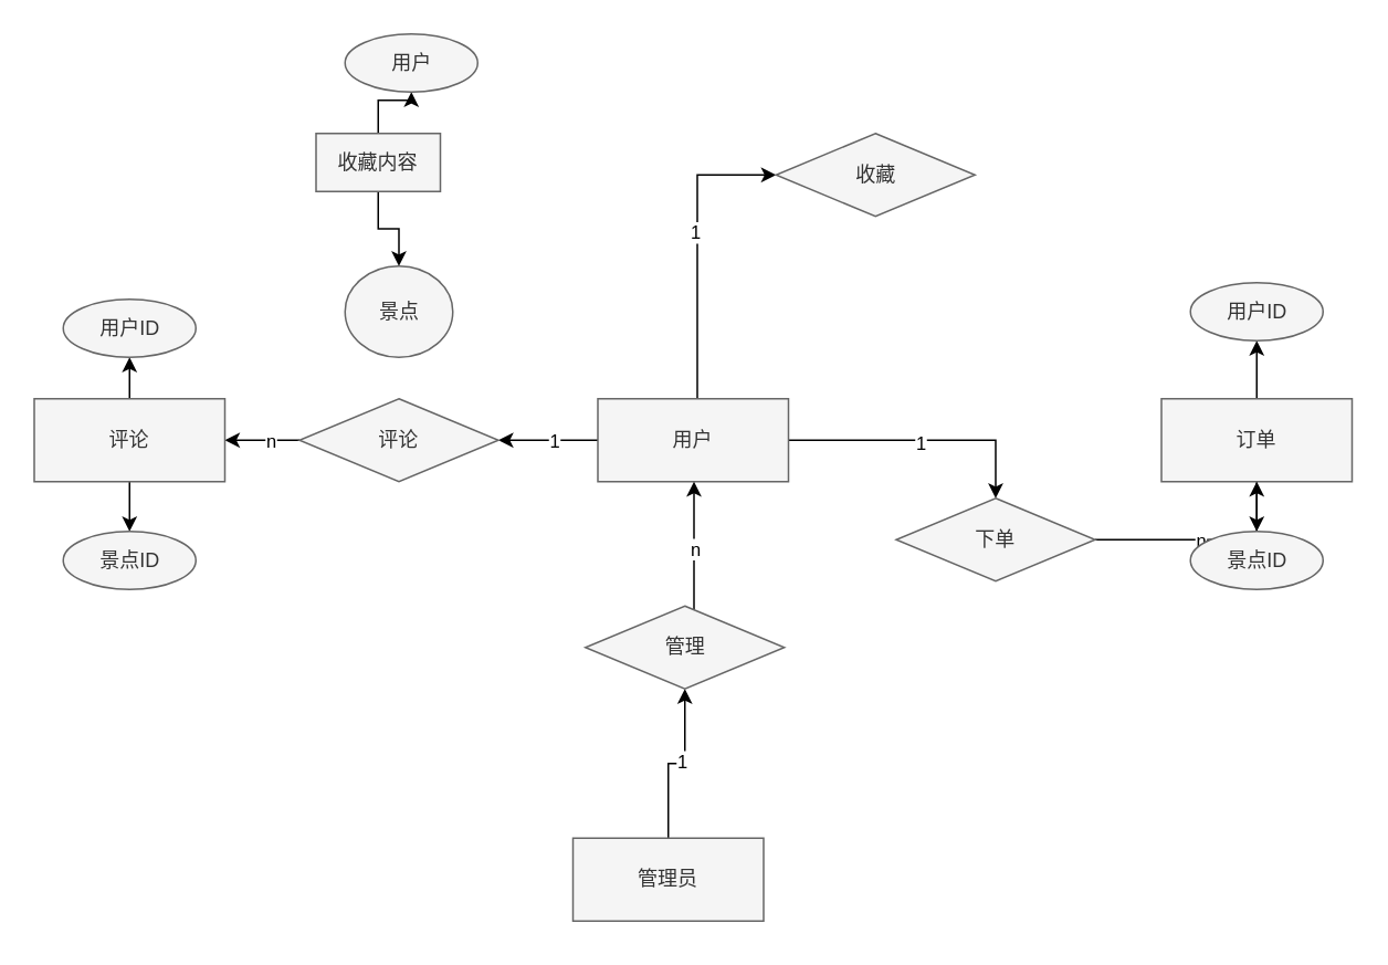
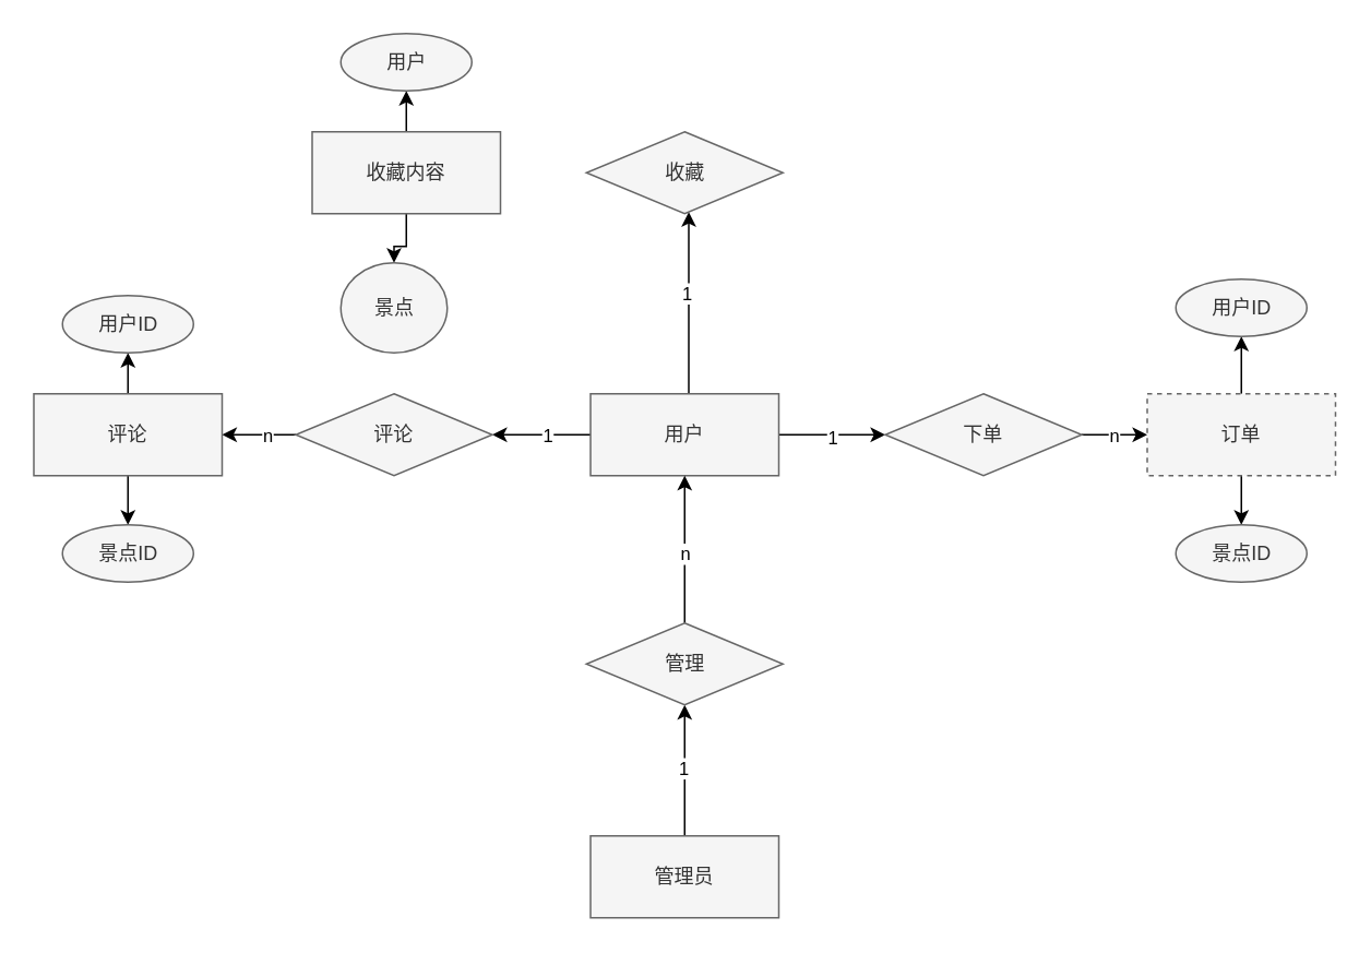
  <mxCell id="0" />
  <mxCell id="1" parent="0" />
  <mxCell id="2" style="edgeStyle=orthogonalEdgeStyle;rounded=0;orthogonalLoop=1;jettySize=auto;html=1;" edge="1" parent="1" source="8" target="17"><mxGeometry relative="1" as="geometry" /></mxCell>
  <mxCell id="3" value="1" style="edgeLabel;html=1;align=center;verticalAlign=middle;resizable=0;points=[];" vertex="1" connectable="0" parent="2"><mxGeometry x="-0.1" y="3" relative="1" as="geometry"><mxPoint y="-3" as="offset" /></mxGeometry></mxCell>
  <mxCell id="4" style="edgeStyle=orthogonalEdgeStyle;rounded=0;orthogonalLoop=1;jettySize=auto;html=1;" edge="1" parent="1" source="8" target="23"><mxGeometry relative="1" as="geometry"><Array as="points"><mxPoint x="420" y="180" /><mxPoint x="420" y="180" /></Array></mxGeometry></mxCell>
  <mxCell id="5" value="1" style="edgeLabel;html=1;align=center;verticalAlign=middle;resizable=0;points=[];" vertex="1" connectable="0" parent="4"><mxGeometry x="0.081" y="-3" relative="1" as="geometry"><mxPoint x="-5" y="-2" as="offset" /></mxGeometry></mxCell>
  <mxCell id="6" value="" style="edgeStyle=orthogonalEdgeStyle;rounded=0;orthogonalLoop=1;jettySize=auto;html=1;" edge="1" parent="1" source="8" target="31"><mxGeometry relative="1" as="geometry" /></mxCell>
  <mxCell id="7" value="1" style="edgeLabel;html=1;align=center;verticalAlign=middle;resizable=0;points=[];" vertex="1" connectable="0" parent="6"><mxGeometry x="-0.015" y="-1" relative="1" as="geometry"><mxPoint as="offset" /></mxGeometry></mxCell>
  <mxCell id="8" value="用户" style="rounded=0;whiteSpace=wrap;html=1;fillColor=#f5f5f5;fontColor=#333333;strokeColor=#666666;" vertex="1" parent="1"><mxGeometry x="360" y="240" width="115" height="50" as="geometry" /></mxCell>
  <mxCell id="9" style="edgeStyle=orthogonalEdgeStyle;rounded=0;orthogonalLoop=1;jettySize=auto;html=1;" edge="1" parent="1" source="11" target="14"><mxGeometry relative="1" as="geometry" /></mxCell>
  <mxCell id="10" value="1" style="edgeLabel;html=1;align=center;verticalAlign=middle;resizable=0;points=[];" vertex="1" connectable="0" parent="9"><mxGeometry x="0.044" y="2" relative="1" as="geometry"><mxPoint x="1" as="offset" /></mxGeometry></mxCell>
- <mxCell id="11" value="管理员" style="rounded=0;whiteSpace=wrap;html=1;fillColor=#f5f5f5;fontColor=#333333;strokeColor=#666666;" vertex="1" parent="1"><mxGeometry x="345" y="505" width="115" height="50" as="geometry" /></mxCell>
+ <mxCell id="11" value="管理员" style="rounded=0;whiteSpace=wrap;html=1;fillColor=#f5f5f5;fontColor=#333333;strokeColor=#666666;" vertex="1" parent="1"><mxGeometry x="360" y="510" width="115" height="50" as="geometry" /></mxCell>
  <mxCell id="12" style="edgeStyle=orthogonalEdgeStyle;rounded=0;orthogonalLoop=1;jettySize=auto;html=1;" edge="1" parent="1" source="14" target="8"><mxGeometry relative="1" as="geometry"><Array as="points"><mxPoint x="418" y="360" /><mxPoint x="418" y="360" /></Array></mxGeometry></mxCell>
  <mxCell id="13" value="n" style="edgeLabel;html=1;align=center;verticalAlign=middle;resizable=0;points=[];" vertex="1" connectable="0" parent="12"><mxGeometry x="-0.046" y="-1" relative="1" as="geometry"><mxPoint x="-1" as="offset" /></mxGeometry></mxCell>
- <mxCell id="14" value="管理" style="rhombus;whiteSpace=wrap;html=1;fillColor=#f5f5f5;fontColor=#333333;strokeColor=#666666;" vertex="1" parent="1"><mxGeometry x="352.5" y="365" width="120" height="50" as="geometry" /></mxCell>
+ <mxCell id="14" value="管理" style="rhombus;whiteSpace=wrap;html=1;fillColor=#f5f5f5;fontColor=#333333;strokeColor=#666666;" vertex="1" parent="1"><mxGeometry x="357.5" y="380" width="120" height="50" as="geometry" /></mxCell>
  <mxCell id="15" style="edgeStyle=orthogonalEdgeStyle;rounded=0;orthogonalLoop=1;jettySize=auto;html=1;entryX=1;entryY=0.5;entryDx=0;entryDy=0;" edge="1" parent="1" source="17" target="20"><mxGeometry relative="1" as="geometry" /></mxCell>
  <mxCell id="16" value="n" style="edgeLabel;html=1;align=center;verticalAlign=middle;resizable=0;points=[];" vertex="1" connectable="0" parent="15"><mxGeometry x="-0.2" relative="1" as="geometry"><mxPoint as="offset" /></mxGeometry></mxCell>
  <mxCell id="17" value="评论" style="rhombus;whiteSpace=wrap;html=1;fillColor=#f5f5f5;fontColor=#333333;strokeColor=#666666;" vertex="1" parent="1"><mxGeometry x="180" y="240" width="120" height="50" as="geometry" /></mxCell>
  <mxCell id="18" value="" style="edgeStyle=orthogonalEdgeStyle;rounded=0;orthogonalLoop=1;jettySize=auto;html=1;" edge="1" parent="1" source="20" target="21"><mxGeometry relative="1" as="geometry" /></mxCell>
  <mxCell id="19" value="" style="edgeStyle=orthogonalEdgeStyle;rounded=0;orthogonalLoop=1;jettySize=auto;html=1;" edge="1" parent="1" source="20" target="22"><mxGeometry relative="1" as="geometry" /></mxCell>
  <mxCell id="20" value="评论" style="rounded=0;whiteSpace=wrap;html=1;fillColor=#f5f5f5;fontColor=#333333;strokeColor=#666666;" vertex="1" parent="1"><mxGeometry x="20" y="240" width="115" height="50" as="geometry" /></mxCell>
  <mxCell id="21" value="用户ID" style="ellipse;whiteSpace=wrap;html=1;fillColor=#f5f5f5;strokeColor=#666666;fontColor=#333333;rounded=0;" vertex="1" parent="1"><mxGeometry x="37.5" y="180" width="80" height="35" as="geometry" /></mxCell>
  <mxCell id="22" value="景点ID" style="ellipse;whiteSpace=wrap;html=1;fillColor=#f5f5f5;strokeColor=#666666;fontColor=#333333;rounded=0;" vertex="1" parent="1"><mxGeometry x="37.5" y="320" width="80" height="35" as="geometry" /></mxCell>
- <mxCell id="23" value="收藏" style="rhombus;whiteSpace=wrap;html=1;fillColor=#f5f5f5;fontColor=#333333;strokeColor=#666666;" vertex="1" parent="1"><mxGeometry x="467.5" y="80" width="120" height="50" as="geometry" /></mxCell>
+ <mxCell id="23" value="收藏" style="rhombus;whiteSpace=wrap;html=1;fillColor=#f5f5f5;fontColor=#333333;strokeColor=#666666;" vertex="1" parent="1"><mxGeometry x="357.5" y="80" width="120" height="50" as="geometry" /></mxCell>
  <mxCell id="24" value="" style="edgeStyle=orthogonalEdgeStyle;rounded=0;orthogonalLoop=1;jettySize=auto;html=1;" edge="1" parent="1" source="26" target="27"><mxGeometry relative="1" as="geometry" /></mxCell>
  <mxCell id="25" value="" style="edgeStyle=orthogonalEdgeStyle;rounded=0;orthogonalLoop=1;jettySize=auto;html=1;" edge="1" parent="1" source="26" target="28"><mxGeometry relative="1" as="geometry" /></mxCell>
- <mxCell id="26" value="收藏内容" style="rounded=0;whiteSpace=wrap;html=1;fillColor=#f5f5f5;fontColor=#333333;strokeColor=#666666;" vertex="1" parent="1"><mxGeometry x="190" y="80" width="75" height="35" as="geometry" /></mxCell>
+ <mxCell id="26" value="收藏内容" style="rounded=0;whiteSpace=wrap;html=1;fillColor=#f5f5f5;fontColor=#333333;strokeColor=#666666;" vertex="1" parent="1"><mxGeometry x="190" y="80" width="115" height="50" as="geometry" /></mxCell>
  <mxCell id="27" value="用户" style="ellipse;whiteSpace=wrap;html=1;fillColor=#f5f5f5;strokeColor=#666666;fontColor=#333333;rounded=0;" vertex="1" parent="1"><mxGeometry x="207.5" y="20" width="80" height="35" as="geometry" /></mxCell>
  <mxCell id="28" value="景点" style="ellipse;whiteSpace=wrap;html=1;fillColor=#f5f5f5;strokeColor=#666666;fontColor=#333333;rounded=0;" vertex="1" parent="1"><mxGeometry x="207.5" y="160" width="65" height="55" as="geometry" /></mxCell>
  <mxCell id="29" value="" style="edgeStyle=orthogonalEdgeStyle;rounded=0;orthogonalLoop=1;jettySize=auto;html=1;" edge="1" parent="1" source="31" target="34"><mxGeometry relative="1" as="geometry" /></mxCell>
  <mxCell id="30" value="n" style="edgeLabel;html=1;align=center;verticalAlign=middle;resizable=0;points=[];" vertex="1" connectable="0" parent="29"><mxGeometry x="-0.05" relative="1" as="geometry"><mxPoint as="offset" /></mxGeometry></mxCell>
- <mxCell id="31" value="下单" style="rhombus;whiteSpace=wrap;html=1;fillColor=#f5f5f5;fontColor=#333333;strokeColor=#666666;" vertex="1" parent="1"><mxGeometry x="540" y="300" width="120" height="50" as="geometry" /></mxCell>
+ <mxCell id="31" value="下单" style="rhombus;whiteSpace=wrap;html=1;fillColor=#f5f5f5;fontColor=#333333;strokeColor=#666666;" vertex="1" parent="1"><mxGeometry x="540" y="240" width="120" height="50" as="geometry" /></mxCell>
  <mxCell id="32" value="" style="edgeStyle=orthogonalEdgeStyle;rounded=0;orthogonalLoop=1;jettySize=auto;html=1;" edge="1" parent="1" source="34" target="35"><mxGeometry relative="1" as="geometry" /></mxCell>
  <mxCell id="33" value="" style="edgeStyle=orthogonalEdgeStyle;rounded=0;orthogonalLoop=1;jettySize=auto;html=1;" edge="1" parent="1" source="34" target="36"><mxGeometry relative="1" as="geometry" /></mxCell>
- <mxCell id="34" value="订单" style="rounded=0;whiteSpace=wrap;html=1;fillColor=#f5f5f5;fontColor=#333333;strokeColor=#666666;" vertex="1" parent="1"><mxGeometry x="700" y="240" width="115" height="50" as="geometry" /></mxCell>
+ <mxCell id="34" value="订单" style="rounded=0;whiteSpace=wrap;html=1;fillColor=#f5f5f5;fontColor=#333333;strokeColor=#666666;dashed=1;" vertex="1" parent="1"><mxGeometry x="700" y="240" width="115" height="50" as="geometry" /></mxCell>
  <mxCell id="35" value="用户ID" style="ellipse;whiteSpace=wrap;html=1;fillColor=#f5f5f5;strokeColor=#666666;fontColor=#333333;rounded=0;" vertex="1" parent="1"><mxGeometry x="717.5" y="170" width="80" height="35" as="geometry" /></mxCell>
  <mxCell id="36" value="景点ID" style="ellipse;whiteSpace=wrap;html=1;fillColor=#f5f5f5;strokeColor=#666666;fontColor=#333333;rounded=0;" vertex="1" parent="1"><mxGeometry x="717.5" y="320" width="80" height="35" as="geometry" /></mxCell>
